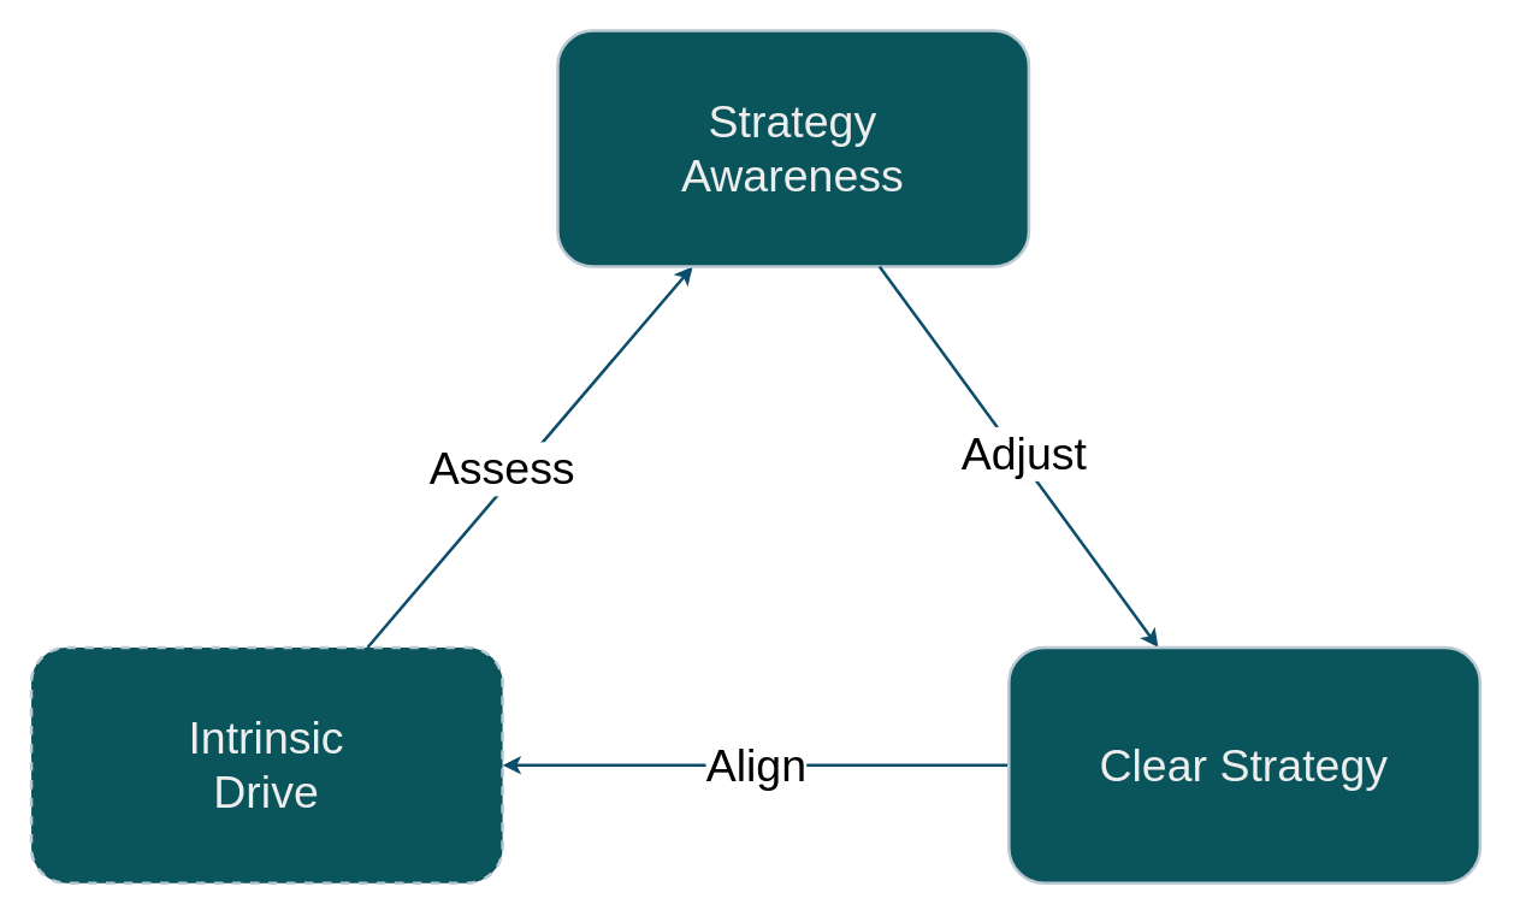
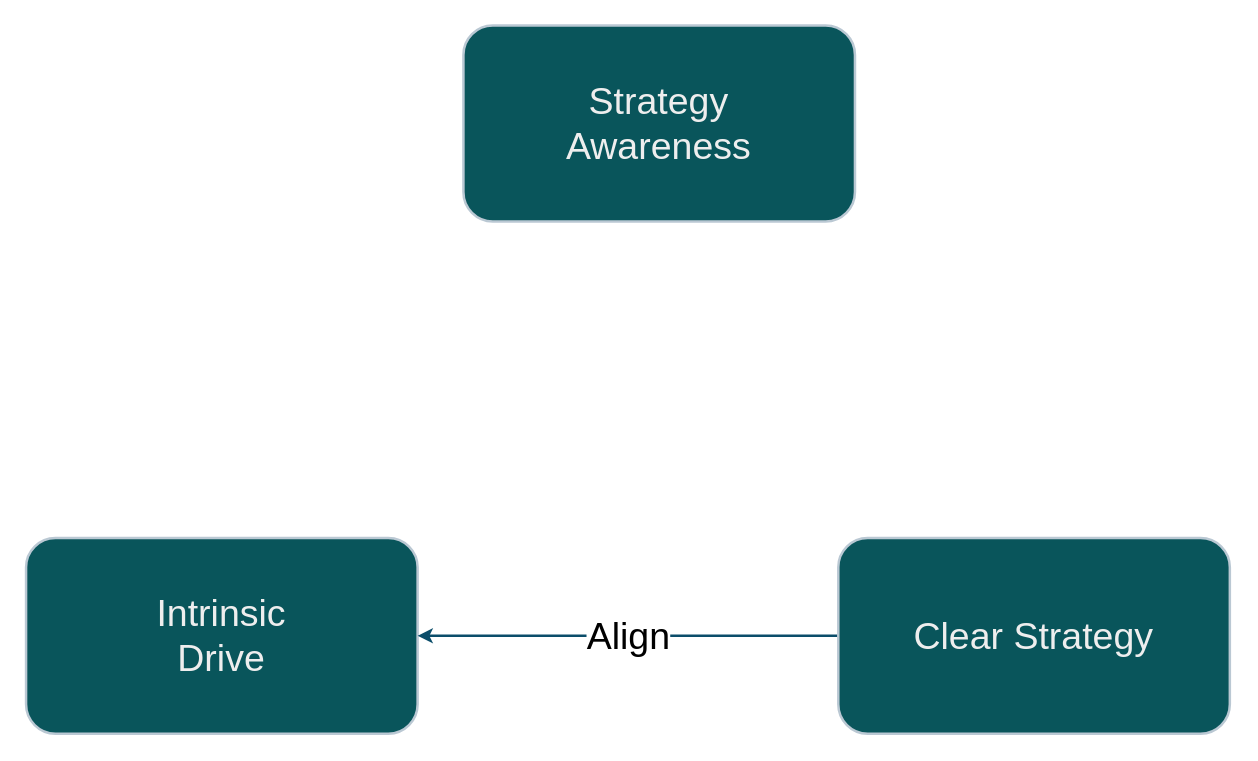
  <mxCell id="0" />
  <mxCell id="1" parent="0" />
- <mxCell id="2" style="orthogonalLoop=1;jettySize=auto;html=1;strokeColor=#0B4D6A;strokeWidth=2;" parent="1" source="7" target="4" edge="1"><mxGeometry relative="1" as="geometry"><mxPoint x="282.297" y="390.003" as="sourcePoint" /></mxGeometry></mxCell>
- <mxCell id="3" value="Assess" style="edgeLabel;html=1;align=center;verticalAlign=middle;resizable=0;points=[];fontSize=30;" vertex="1" connectable="0" parent="2"><mxGeometry x="0.472" y="1" relative="1" as="geometry"><mxPoint x="-69" y="67" as="offset" /></mxGeometry></mxCell>
  <mxCell id="4" value="&lt;font&gt;&lt;span style=&quot;font-size: 30px&quot;&gt;Strategy&lt;br&gt;Awareness&lt;/span&gt;&lt;/font&gt;" style="whiteSpace=wrap;html=1;rounded=1;fillColor=#09555B;strokeColor=#BAC8D3;fontColor=#EEEEEE;strokeWidth=2;" parent="1" vertex="1"><mxGeometry x="370.003" y="20" width="313.333" height="156.667" as="geometry" /></mxCell>
- <mxCell id="5" style="edgeStyle=none;orthogonalLoop=1;jettySize=auto;html=1;strokeColor=#0B4D6A;strokeWidth=2;fontSize=30;" parent="1" source="4" target="9" edge="1"><mxGeometry relative="1" as="geometry"><mxPoint x="764.823" y="400.003" as="targetPoint" /></mxGeometry></mxCell>
- <mxCell id="6" value="Adjust" style="edgeLabel;html=1;align=center;verticalAlign=middle;resizable=0;points=[];fontSize=30;" vertex="1" connectable="0" parent="5"><mxGeometry x="-0.249" y="-1" relative="1" as="geometry"><mxPoint x="27" y="28" as="offset" /></mxGeometry></mxCell>
- <mxCell id="7" value="&lt;font&gt;&lt;span style=&quot;font-size: 30px&quot;&gt;Intrinsic &lt;br&gt;Drive&lt;/span&gt;&lt;/font&gt;" style="whiteSpace=wrap;html=1;rounded=1;fillColor=#09555B;strokeColor=#BAC8D3;fontColor=#EEEEEE;strokeWidth=2;dashed=1;" vertex="1" parent="1"><mxGeometry x="20.003" y="430" width="313.333" height="156.667" as="geometry" /></mxCell>
+ <mxCell id="7" value="&lt;font&gt;&lt;span style=&quot;font-size: 30px&quot;&gt;Intrinsic &lt;br&gt;Drive&lt;/span&gt;&lt;/font&gt;" style="whiteSpace=wrap;html=1;rounded=1;fillColor=#09555B;strokeColor=#BAC8D3;fontColor=#EEEEEE;strokeWidth=2;" vertex="1" parent="1"><mxGeometry x="20.003" y="430" width="313.333" height="156.667" as="geometry" /></mxCell>
  <mxCell id="8" value="Align" style="edgeStyle=none;html=1;fontSize=30;strokeColor=#0B4D6A;strokeWidth=2;" edge="1" parent="1" source="9" target="7"><mxGeometry relative="1" as="geometry" /></mxCell>
  <mxCell id="9" value="&lt;span style=&quot;font-size: 30px&quot;&gt;Clear Strategy&lt;/span&gt;" style="whiteSpace=wrap;html=1;rounded=1;fillColor=#09555B;strokeColor=#BAC8D3;fontColor=#EEEEEE;strokeWidth=2;" vertex="1" parent="1"><mxGeometry x="670.003" y="430" width="313.333" height="156.667" as="geometry" /></mxCell>
